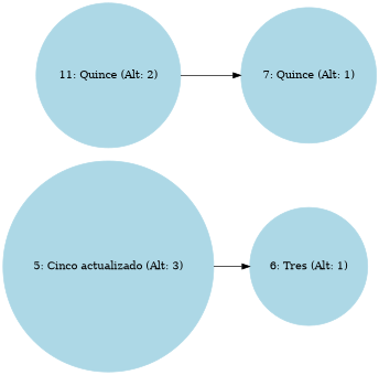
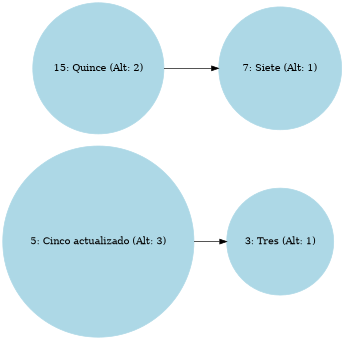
  digraph {
    fontname="DejaVu Serif"
    rankdir=LR
    node [color=lightblue fontname="DejaVu Serif" shape=circle style=filled]
    edge [fontname="DejaVu Serif"]
    n1 [label="5: Cinco actualizado (Alt: 3)"]
-   n2 [label="6: Tres (Alt: 1)"]
-   n3 [label="11: Quince (Alt: 2)"]
-   n4 [label="7: Quince (Alt: 1)"]
+   n2 [label="3: Tres (Alt: 1)"]
+   n3 [label="15: Quince (Alt: 2)"]
+   n4 [label="7: Siete (Alt: 1)"]
    n1 -> n2
    n3 -> n4
  }
